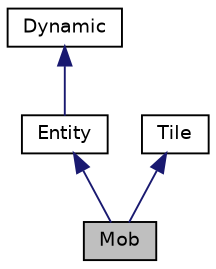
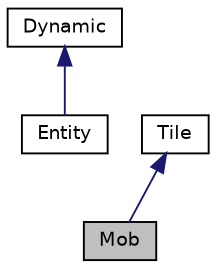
  digraph {
    node [color=black fillcolor=white fontname=Helvetica fontsize=10 shape=record style=filled]
    edge [color=midnightblue dir=back fontname=Helvetica fontsize=10 labelfontname=Helvetica labelfontsize=10 style=solid]
    n1 [fillcolor=grey75 fontcolor=black height=0.2 label=Mob width=0.4]
    n2 [height=0.2 label=Entity width=0.4]
    n3 [height=0.2 label=Dynamic width=0.4]
    n4 [height=0.2 label=Tile width=0.4]
-   n2 -> n1
    n3 -> n2
    n4 -> n1
  }
